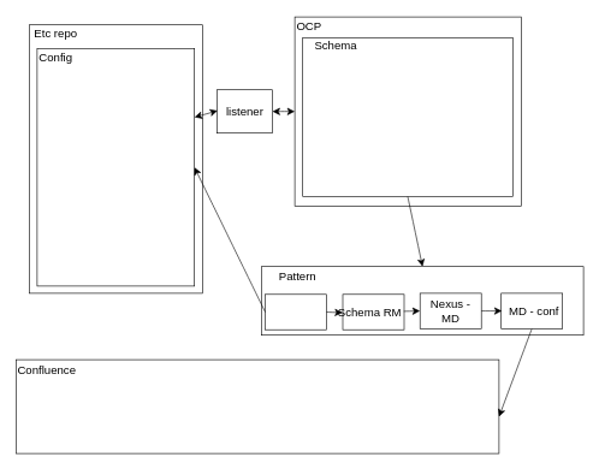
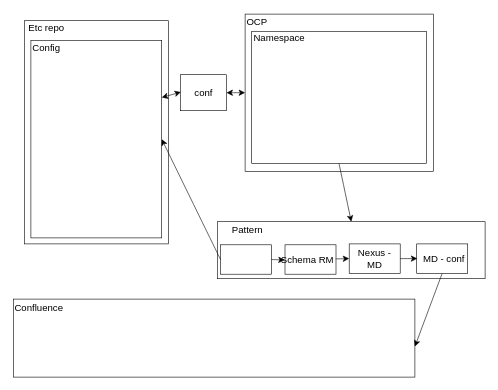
  <mxCell id="0" />
  <mxCell id="1" parent="0" />
  <mxCell id="2" value="" style="rounded=0;whiteSpace=wrap;html=1;fontSize=16;" vertex="1" parent="1"><mxGeometry x="676" y="404" width="85" height="49" as="geometry" /></mxCell>
  <mxCell id="3" value="" style="rounded=0;whiteSpace=wrap;html=1;fontSize=16;" vertex="1" parent="1"><mxGeometry x="678" y="407.5" width="85" height="49" as="geometry" /></mxCell>
  <mxCell id="4" value="" style="rounded=0;whiteSpace=wrap;html=1;fontSize=16;" vertex="1" parent="1"><mxGeometry x="300" y="124" width="77" height="60" as="geometry" /></mxCell>
  <mxCell id="5" value="" style="rounded=0;whiteSpace=wrap;html=1;fontSize=16;" vertex="1" parent="1"><mxGeometry x="40" y="34" width="240" height="372" as="geometry" /></mxCell>
  <mxCell id="6" value="" style="rounded=0;whiteSpace=wrap;html=1;fontSize=16;" vertex="1" parent="1"><mxGeometry x="51" y="67" width="218" height="329" as="geometry" /></mxCell>
  <mxCell id="7" value="" style="rounded=0;whiteSpace=wrap;html=1;fontSize=16;" vertex="1" parent="1"><mxGeometry x="362" y="369" width="446" height="95" as="geometry" /></mxCell>
  <mxCell id="8" value="" style="rounded=0;whiteSpace=wrap;html=1;fontSize=16;" vertex="1" parent="1"><mxGeometry x="367" y="407.5" width="85" height="49" as="geometry" /></mxCell>
  <mxCell id="9" value="" style="rounded=0;whiteSpace=wrap;html=1;fontSize=16;" vertex="1" parent="1"><mxGeometry x="474.5" y="407.5" width="85" height="49" as="geometry" /></mxCell>
  <mxCell id="10" value="Etc repo" style="text;html=1;strokeColor=none;fillColor=none;align=center;verticalAlign=middle;whiteSpace=wrap;rounded=0;fontSize=16;" vertex="1" parent="1"><mxGeometry x="25" y="31" width="104" height="30" as="geometry" /></mxCell>
- <mxCell id="11" value="listener" style="text;html=1;strokeColor=none;fillColor=none;align=center;verticalAlign=middle;whiteSpace=wrap;rounded=0;fontSize=16;" vertex="1" parent="1"><mxGeometry x="309" y="139" width="60" height="30" as="geometry" /></mxCell>
+ <mxCell id="11" value="conf" style="text;html=1;strokeColor=none;fillColor=none;align=center;verticalAlign=middle;whiteSpace=wrap;rounded=0;fontSize=16;" vertex="1" parent="1"><mxGeometry x="309" y="139" width="60" height="30" as="geometry" /></mxCell>
  <mxCell id="12" value="" style="rounded=0;whiteSpace=wrap;html=1;fontSize=16;" vertex="1" parent="1"><mxGeometry x="408" y="23" width="314" height="262" as="geometry" /></mxCell>
  <mxCell id="13" value="OCP" style="text;html=1;strokeColor=none;fillColor=none;align=center;verticalAlign=middle;whiteSpace=wrap;rounded=0;fontSize=16;" vertex="1" parent="1"><mxGeometry x="397.5" y="20" width="60" height="30" as="geometry" /></mxCell>
  <mxCell id="14" value="" style="rounded=0;whiteSpace=wrap;html=1;fontSize=16;" vertex="1" parent="1"><mxGeometry x="419" y="52" width="291" height="220" as="geometry" /></mxCell>
- <mxCell id="15" value="Schema" style="text;html=1;strokeColor=none;fillColor=none;align=center;verticalAlign=middle;whiteSpace=wrap;rounded=0;fontSize=16;" vertex="1" parent="1"><mxGeometry x="435" y="48" width="60" height="30" as="geometry" /></mxCell>
+ <mxCell id="15" value="Namespace" style="text;html=1;strokeColor=none;fillColor=none;align=center;verticalAlign=middle;whiteSpace=wrap;rounded=0;fontSize=16;" vertex="1" parent="1"><mxGeometry x="435" y="48" width="60" height="30" as="geometry" /></mxCell>
  <mxCell id="16" value="Config" style="text;html=1;strokeColor=none;fillColor=none;align=center;verticalAlign=middle;whiteSpace=wrap;rounded=0;fontSize=16;" vertex="1" parent="1"><mxGeometry x="47" y="64" width="60" height="30" as="geometry" /></mxCell>
  <mxCell id="17" value="Pattern" style="text;html=1;strokeColor=none;fillColor=none;align=center;verticalAlign=middle;whiteSpace=wrap;rounded=0;fontSize=16;" vertex="1" parent="1"><mxGeometry x="382" y="367" width="60" height="30" as="geometry" /></mxCell>
  <mxCell id="18" value="Schema RM" style="text;html=1;strokeColor=none;fillColor=none;align=center;verticalAlign=middle;whiteSpace=wrap;rounded=0;fontSize=16;" vertex="1" parent="1"><mxGeometry x="463.5" y="417" width="95.5" height="30" as="geometry" /></mxCell>
  <mxCell id="19" value="" style="rounded=0;whiteSpace=wrap;html=1;fontSize=16;" vertex="1" parent="1"><mxGeometry x="22" y="498" width="669" height="130" as="geometry" /></mxCell>
  <mxCell id="20" value="Confluence" style="text;html=1;strokeColor=none;fillColor=none;align=center;verticalAlign=middle;whiteSpace=wrap;rounded=0;fontSize=16;" vertex="1" parent="1"><mxGeometry x="20" y="498" width="89" height="29" as="geometry" /></mxCell>
  <mxCell id="21" value="" style="endArrow=classic;html=1;rounded=0;fontSize=12;startSize=8;endSize=8;curved=1;exitX=0.5;exitY=1;exitDx=0;exitDy=0;entryX=1;entryY=0.608;entryDx=0;entryDy=0;entryPerimeter=0;" edge="1" parent="1" source="27" target="19"><mxGeometry width="50" height="50" relative="1" as="geometry"><mxPoint x="624.5" y="456.5" as="sourcePoint" /><mxPoint x="474.5" y="572" as="targetPoint" /><Array as="points" /></mxGeometry></mxCell>
  <mxCell id="22" value="" style="endArrow=classic;html=1;rounded=0;fontSize=12;startSize=8;endSize=8;curved=1;entryX=1;entryY=0.5;entryDx=0;entryDy=0;exitX=0;exitY=0.5;exitDx=0;exitDy=0;" edge="1" parent="1" source="8" target="6"><mxGeometry width="50" height="50" relative="1" as="geometry"><mxPoint x="375" y="349" as="sourcePoint" /><mxPoint x="425" y="299" as="targetPoint" /></mxGeometry></mxCell>
  <mxCell id="23" value="" style="endArrow=classic;startArrow=classic;html=1;rounded=0;fontSize=12;startSize=8;endSize=8;curved=1;" edge="1" parent="1"><mxGeometry width="50" height="50" relative="1" as="geometry"><mxPoint x="269" y="162" as="sourcePoint" /><mxPoint x="301" y="153" as="targetPoint" /></mxGeometry></mxCell>
  <mxCell id="24" value="" style="endArrow=classic;html=1;rounded=0;fontSize=12;startSize=8;endSize=8;curved=1;exitX=0.5;exitY=1;exitDx=0;exitDy=0;entryX=0.5;entryY=0;entryDx=0;entryDy=0;" edge="1" parent="1" source="14" target="7"><mxGeometry width="50" height="50" relative="1" as="geometry"><mxPoint x="375" y="350" as="sourcePoint" /><mxPoint x="425" y="300" as="targetPoint" /></mxGeometry></mxCell>
  <mxCell id="25" value="" style="endArrow=classic;startArrow=classic;html=1;rounded=0;fontSize=12;startSize=8;endSize=8;curved=1;exitX=1;exitY=0.5;exitDx=0;exitDy=0;entryX=0;entryY=0.5;entryDx=0;entryDy=0;" edge="1" parent="1" source="4" target="12"><mxGeometry width="50" height="50" relative="1" as="geometry"><mxPoint x="375" y="350" as="sourcePoint" /><mxPoint x="425" y="300" as="targetPoint" /></mxGeometry></mxCell>
  <mxCell id="26" value="" style="endArrow=classic;html=1;rounded=0;fontSize=12;startSize=8;endSize=8;curved=1;exitX=1;exitY=0.5;exitDx=0;exitDy=0;" edge="1" parent="1" source="8"><mxGeometry width="50" height="50" relative="1" as="geometry"><mxPoint x="466" y="433" as="sourcePoint" /><mxPoint x="474" y="433" as="targetPoint" /></mxGeometry></mxCell>
  <mxCell id="27" value="" style="rounded=0;whiteSpace=wrap;html=1;fontSize=16;" vertex="1" parent="1"><mxGeometry x="694" y="406" width="85" height="49" as="geometry" /></mxCell>
  <mxCell id="28" value="MD - conf" style="text;html=1;strokeColor=none;fillColor=none;align=center;verticalAlign=middle;whiteSpace=wrap;rounded=0;fontSize=16;" vertex="1" parent="1"><mxGeometry x="695" y="415.5" width="89" height="30" as="geometry" /></mxCell>
  <mxCell id="29" value="" style="rounded=0;whiteSpace=wrap;html=1;fontSize=16;" vertex="1" parent="1"><mxGeometry x="581.5" y="406" width="85" height="49" as="geometry" /></mxCell>
  <mxCell id="30" value="Nexus - MD" style="text;html=1;strokeColor=none;fillColor=none;align=center;verticalAlign=middle;whiteSpace=wrap;rounded=0;fontSize=16;" vertex="1" parent="1"><mxGeometry x="594" y="415.5" width="60" height="30" as="geometry" /></mxCell>
  <mxCell id="31" value="" style="endArrow=classic;html=1;rounded=0;fontSize=12;startSize=8;endSize=8;curved=1;entryX=0;entryY=0.5;entryDx=0;entryDy=0;" edge="1" parent="1" source="18" target="29"><mxGeometry width="50" height="50" relative="1" as="geometry"><mxPoint x="413" y="350" as="sourcePoint" /><mxPoint x="463" y="300" as="targetPoint" /></mxGeometry></mxCell>
  <mxCell id="32" value="" style="endArrow=classic;html=1;rounded=0;fontSize=12;startSize=8;endSize=8;curved=1;exitX=1;exitY=0.5;exitDx=0;exitDy=0;" edge="1" parent="1" source="29" target="28"><mxGeometry width="50" height="50" relative="1" as="geometry"><mxPoint x="413" y="350" as="sourcePoint" /><mxPoint x="463" y="300" as="targetPoint" /></mxGeometry></mxCell>
